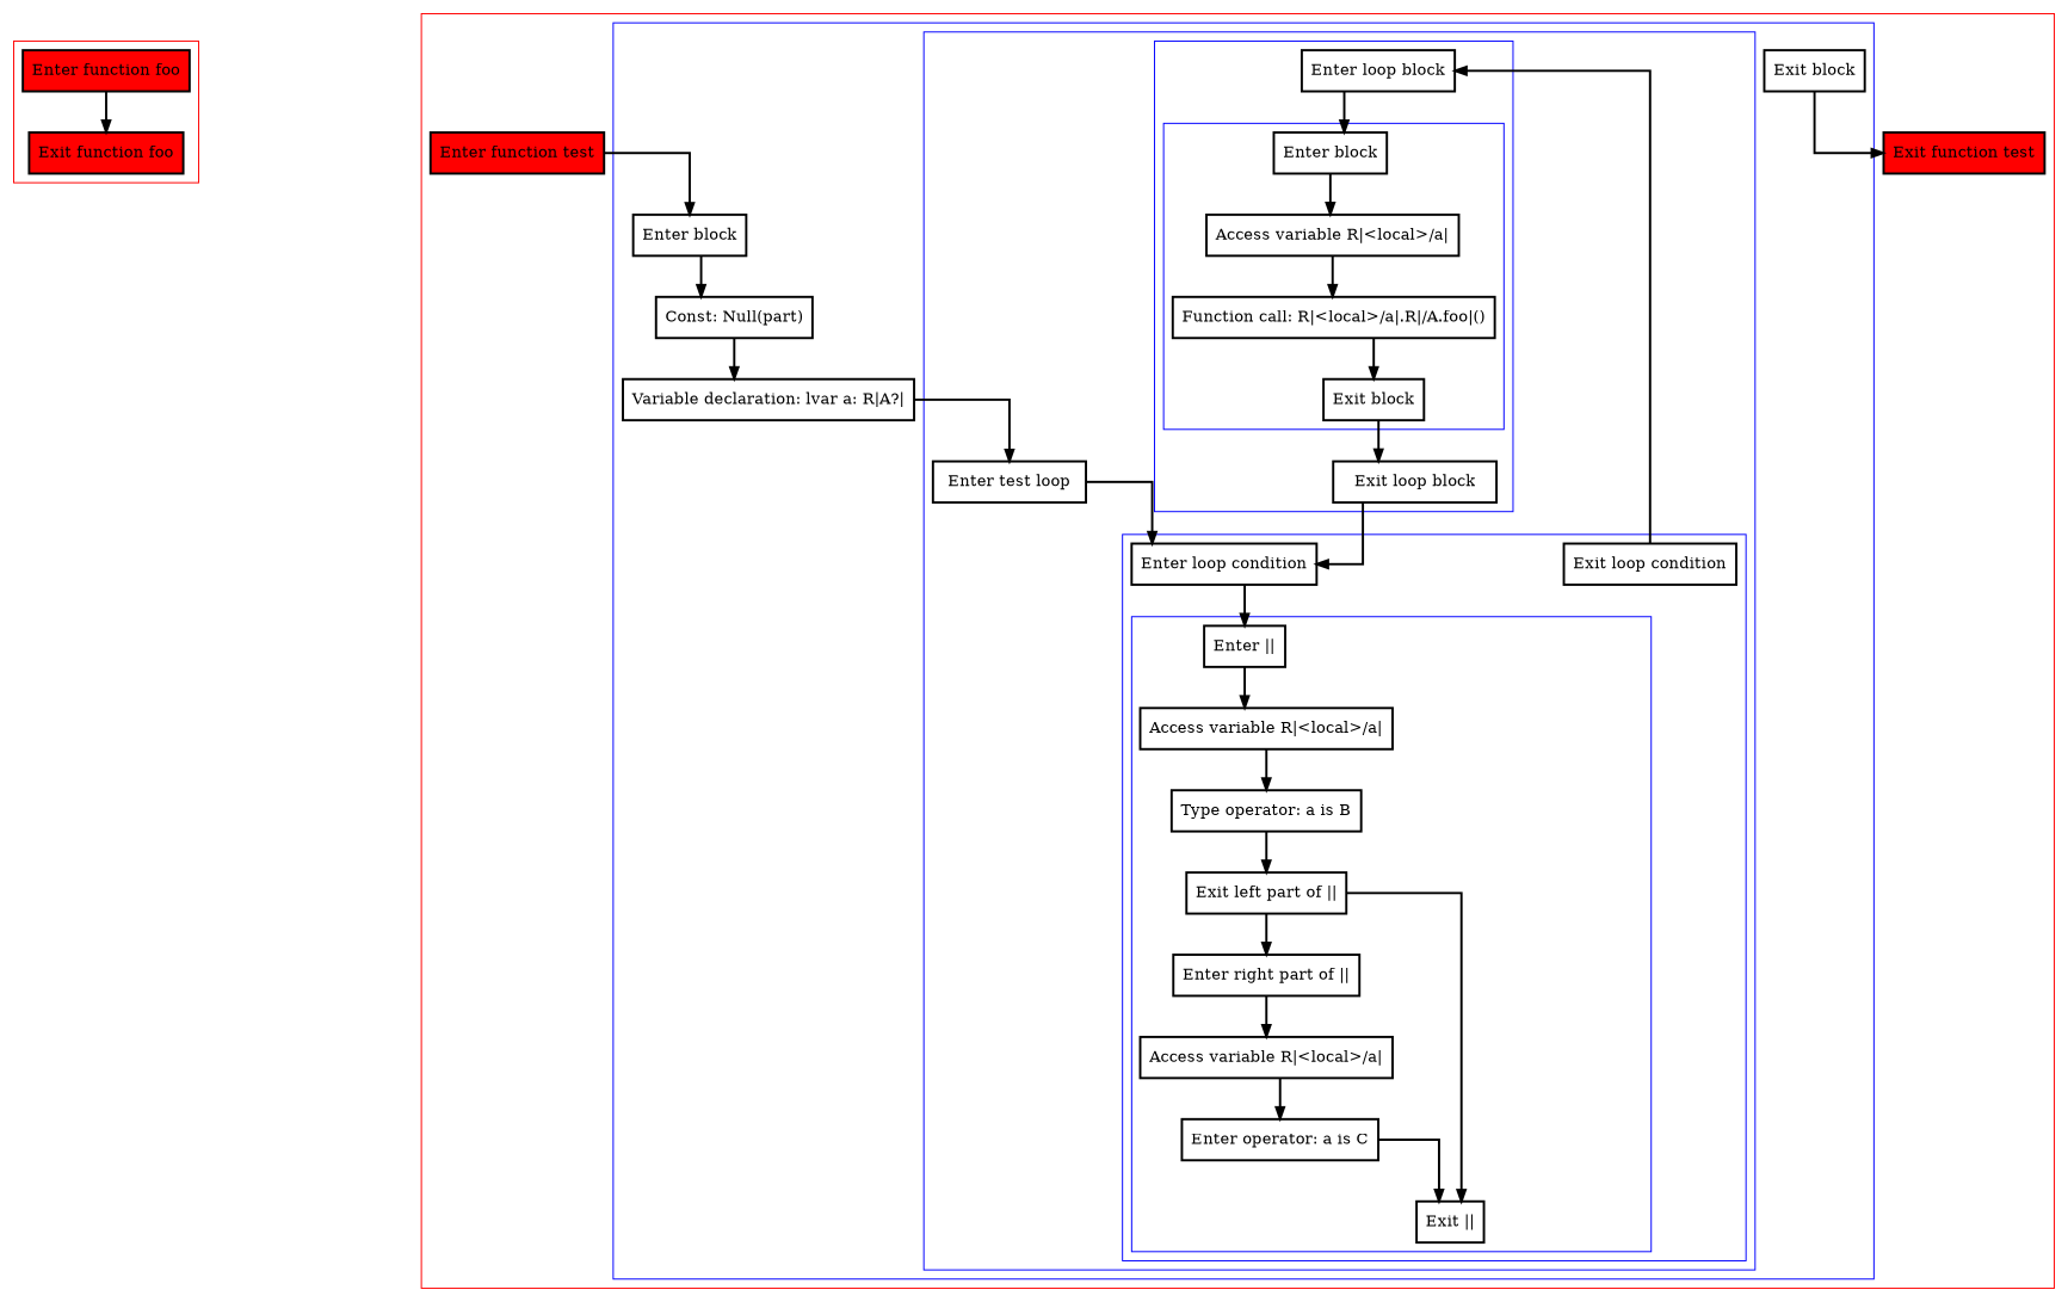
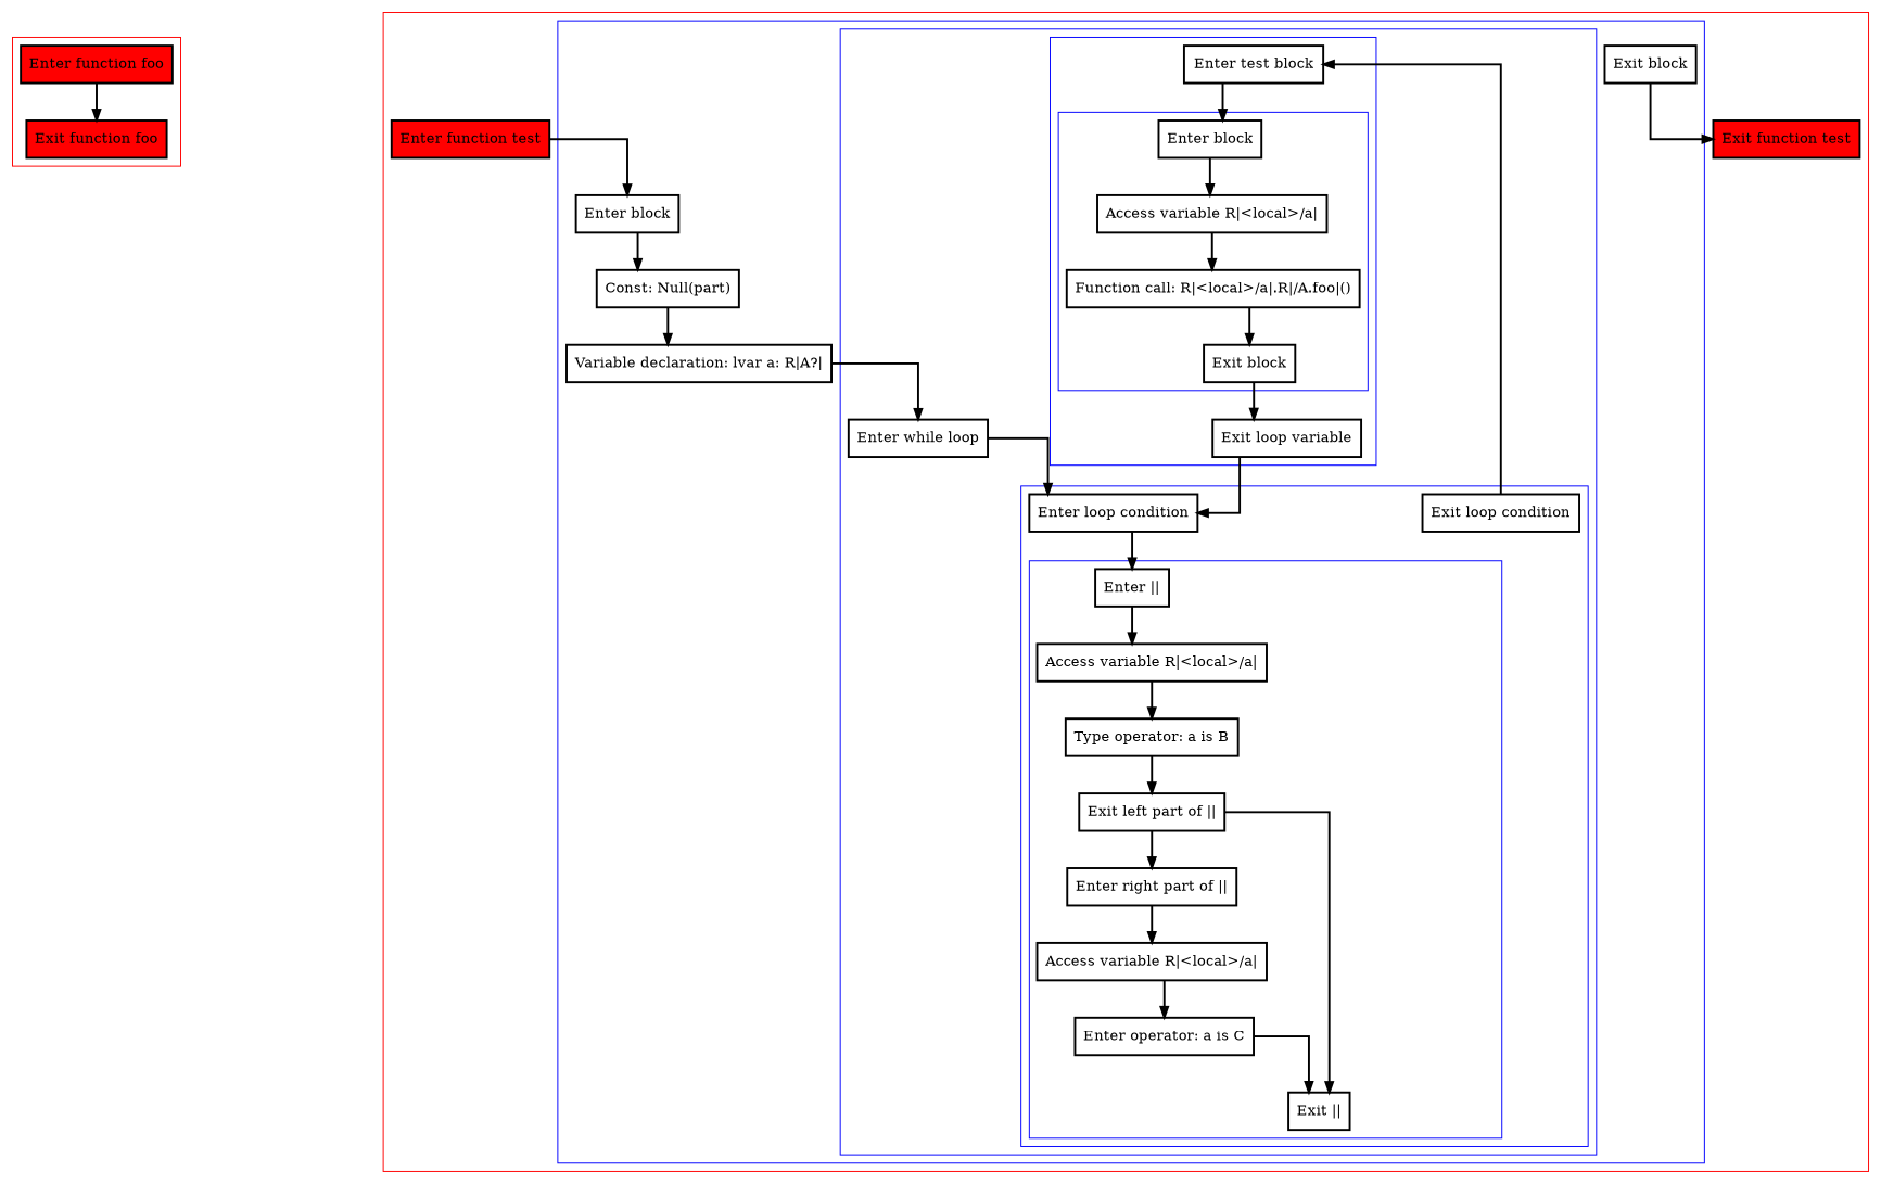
  digraph {
    nodesep=3
    splines=ortho
    node [penwidth=2 shape=box]
    edge [penwidth=2]
    n1 [fillcolor=red label="Enter function foo" style=filled]
    n2 [fillcolor=red label="Exit function foo" style=filled]
    n3 [label="Enter ||"]
    n4 [label="Access variable R|<local>/a|"]
    n5 [label="Type operator: a is B"]
    n6 [label="Exit left part of ||"]
    n7 [label="Enter right part of ||"]
    n8 [label="Access variable R|<local>/a|"]
    n9 [label="Enter operator: a is C"]
    n10 [label="Exit ||"]
    n11 [label="Enter loop condition"]
    n12 [label="Exit loop condition"]
    n13 [label="Enter block"]
    n14 [label="Access variable R|<local>/a|"]
    n15 [label="Function call: R|<local>/a|.R|/A.foo|()"]
    n16 [label="Exit block"]
-   n17 [label="Enter loop block"]
-   n18 [label="Exit loop block"]
-   n19 [label="Enter test loop"]
+   n17 [label="Enter test block"]
+   n18 [label="Exit loop variable"]
+   n19 [label="Enter while loop"]
    n20 [label="Enter block"]
    n21 [label="Const: Null(part)"]
    n22 [label="Variable declaration: lvar a: R|A?|"]
    n23 [label="Exit block"]
    n24 [fillcolor=red label="Enter function test" style=filled]
    n25 [fillcolor=red label="Exit function test" style=filled]
    subgraph cluster_1 {
      color=red
      n1
      n2
    }
    subgraph cluster_2 {
      color=red
      n24
      n25
      subgraph cluster_3 {
        color=blue
        n20
        n21
        n22
        n23
        subgraph cluster_4 {
          color=blue
          n19
          subgraph cluster_5 {
            color=blue
            n11
            n12
            subgraph cluster_6 {
              color=blue
              n3
              n4
              n5
              n6
              n7
              n8
              n9
              n10
            }
          }
          subgraph cluster_7 {
            color=blue
            n17
            n18
            subgraph cluster_8 {
              color=blue
              n13
              n14
              n15
              n16
            }
          }
        }
      }
    }
    n1 -> n2
    n3 -> n4
    n4 -> n5
    n5 -> n6
    n6 -> n7
    n6 -> n10
    n7 -> n8
    n8 -> n9
    n9 -> n10
    n11 -> n3
    n12 -> n17
    n13 -> n14
    n14 -> n15
    n15 -> n16
    n16 -> n18
    n17 -> n13
    n18 -> n11
    n19 -> n11
    n20 -> n21
    n21 -> n22
    n22 -> n19
    n23 -> n25
    n24 -> n20
  }
